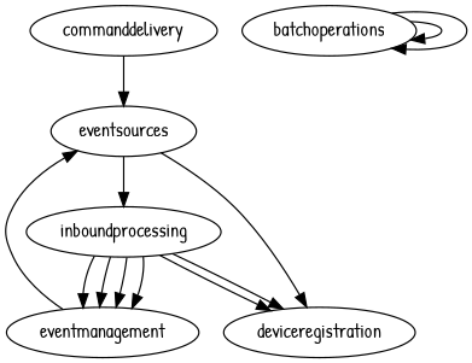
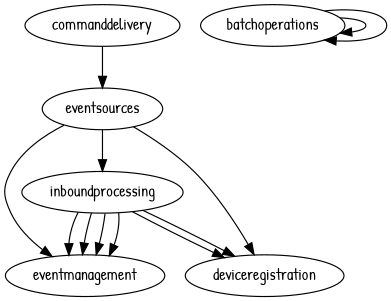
  digraph {
    fontname="Patrick Hand"
    node [fontname="Patrick Hand"]
    edge [fontname="Patrick Hand"]
    eventsources
    inboundprocessing
    eventmanagement
    deviceregistration
    commanddelivery
    batchoperations
    eventsources -> inboundprocessing
-   eventmanagement -> eventsources
+   eventsources -> eventmanagement
    eventsources -> deviceregistration
    inboundprocessing -> eventmanagement
    inboundprocessing -> eventmanagement
    inboundprocessing -> eventmanagement
    inboundprocessing -> eventmanagement
    inboundprocessing -> deviceregistration
    inboundprocessing -> deviceregistration
    commanddelivery -> eventsources
    batchoperations -> batchoperations
    batchoperations -> batchoperations
  }
